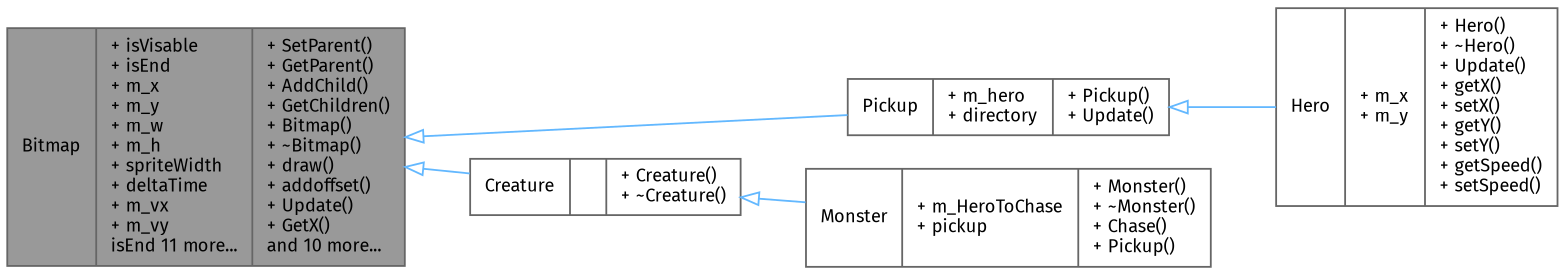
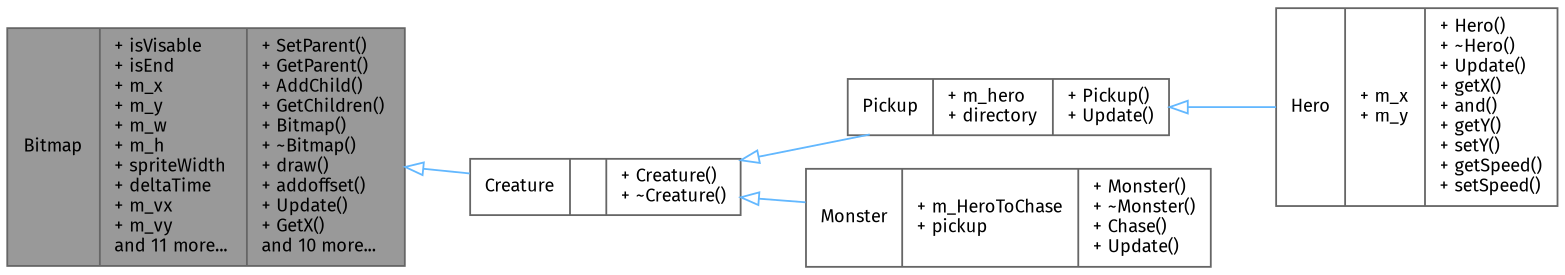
  digraph {
    fontname="Fira Sans"
    rankdir=LR
    node [color=gray40 fillcolor=white fontname="Fira Sans" fontsize=10 shape=record style=filled]
    edge [arrowtail=onormal color=steelblue1 dir=back fontname="Fira Sans" fontsize=10 labelfontname=Helvetica labelfontsize=10 style=solid]
-   n1 [fillcolor=grey60 fontcolor=black height=0.2 label="{Bitmap\n|+ isVisable\l+ isEnd\l+ m_x\l+ m_y\l+ m_w\l+ m_h\l+ spriteWidth\l+ deltaTime\l+ m_vx\l+ m_vy\lisEnd 11 more...\l|+ SetParent()\l+ GetParent()\l+ AddChild()\l+ GetChildren()\l+ Bitmap()\l+ ~Bitmap()\l+ draw()\l+ addoffset()\l+ Update()\l+ GetX()\land 10 more...\l}" width=0.4]
+   n1 [fillcolor=grey60 fontcolor=black height=0.2 label="{Bitmap\n|+ isVisable\l+ isEnd\l+ m_x\l+ m_y\l+ m_w\l+ m_h\l+ spriteWidth\l+ deltaTime\l+ m_vx\l+ m_vy\land 11 more...\l|+ SetParent()\l+ GetParent()\l+ AddChild()\l+ GetChildren()\l+ Bitmap()\l+ ~Bitmap()\l+ draw()\l+ addoffset()\l+ Update()\l+ GetX()\land 10 more...\l}" width=0.4]
    n2 [height=0.2 label="{Creature\n||+ Creature()\l+ ~Creature()\l}" width=0.4]
    n3 [height=0.2 label="{Pickup\n|+ m_hero\l+ directory\l|+ Pickup()\l+ Update()\l}" width=0.4]
-   n4 [height=0.2 label="{Monster\n|+ m_HeroToChase\l+ pickup\l|+ Monster()\l+ ~Monster()\l+ Chase()\l+ Pickup()\l}" width=0.4]
-   n5 [height=0.2 label="{Hero\n|+ m_x\l+ m_y\l|+ Hero()\l+ ~Hero()\l+ Update()\l+ getX()\l+ setX()\l+ getY()\l+ setY()\l+ getSpeed()\l+ setSpeed()\l}" width=0.4]
+   n4 [height=0.2 label="{Monster\n|+ m_HeroToChase\l+ pickup\l|+ Monster()\l+ ~Monster()\l+ Chase()\l+ Update()\l}" width=0.4]
+   n5 [height=0.2 label="{Hero\n|+ m_x\l+ m_y\l|+ Hero()\l+ ~Hero()\l+ Update()\l+ getX()\l+ and()\l+ getY()\l+ setY()\l+ getSpeed()\l+ setSpeed()\l}" width=0.4]
    n1 -> n2
-   n1 -> n3
+   n2 -> n3
    n2 -> n4
    n3 -> n5
  }
